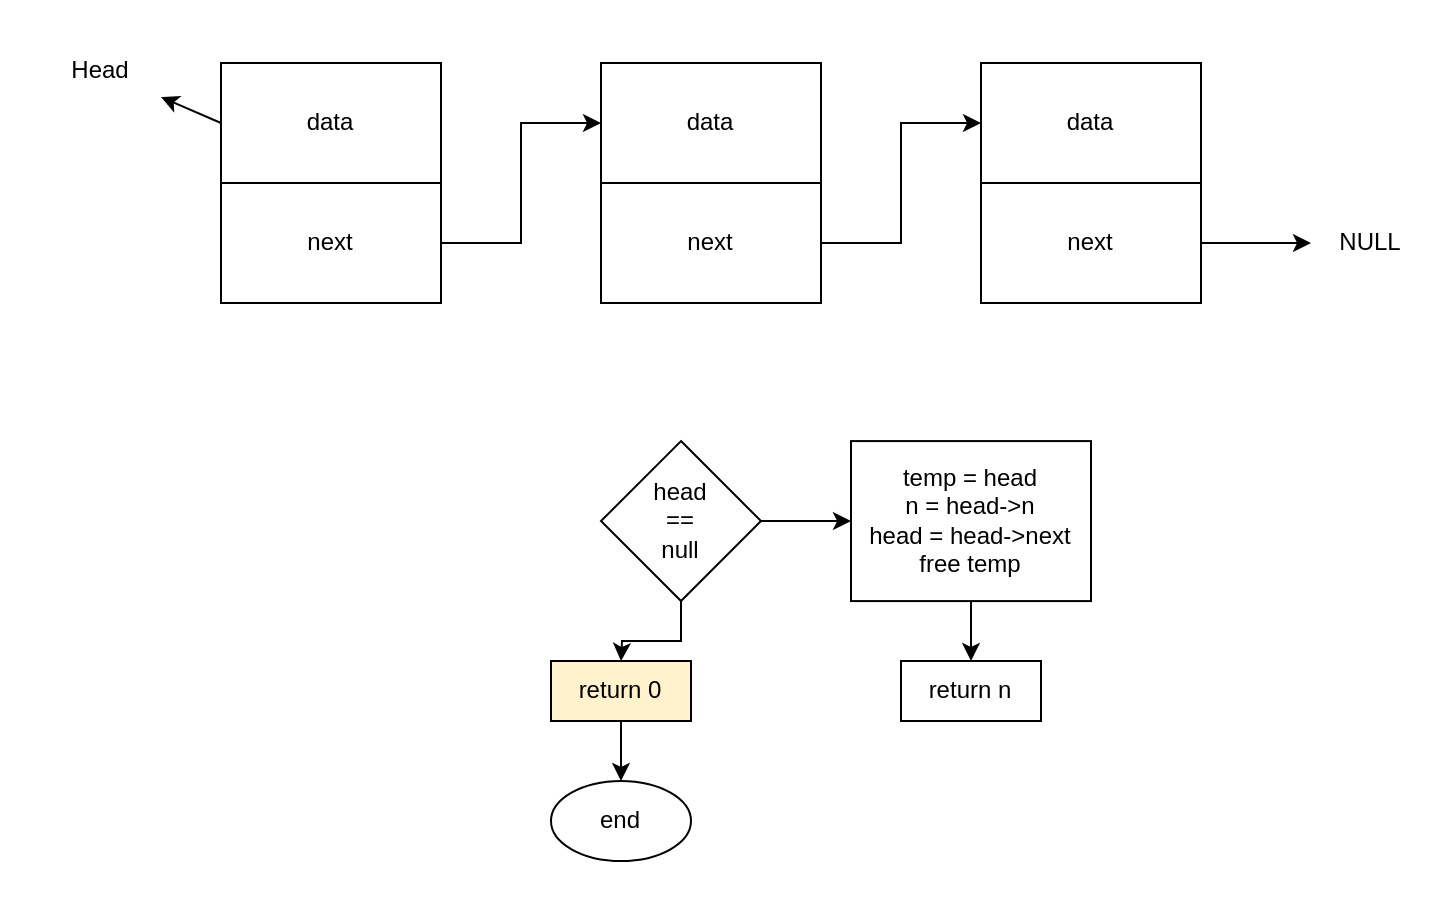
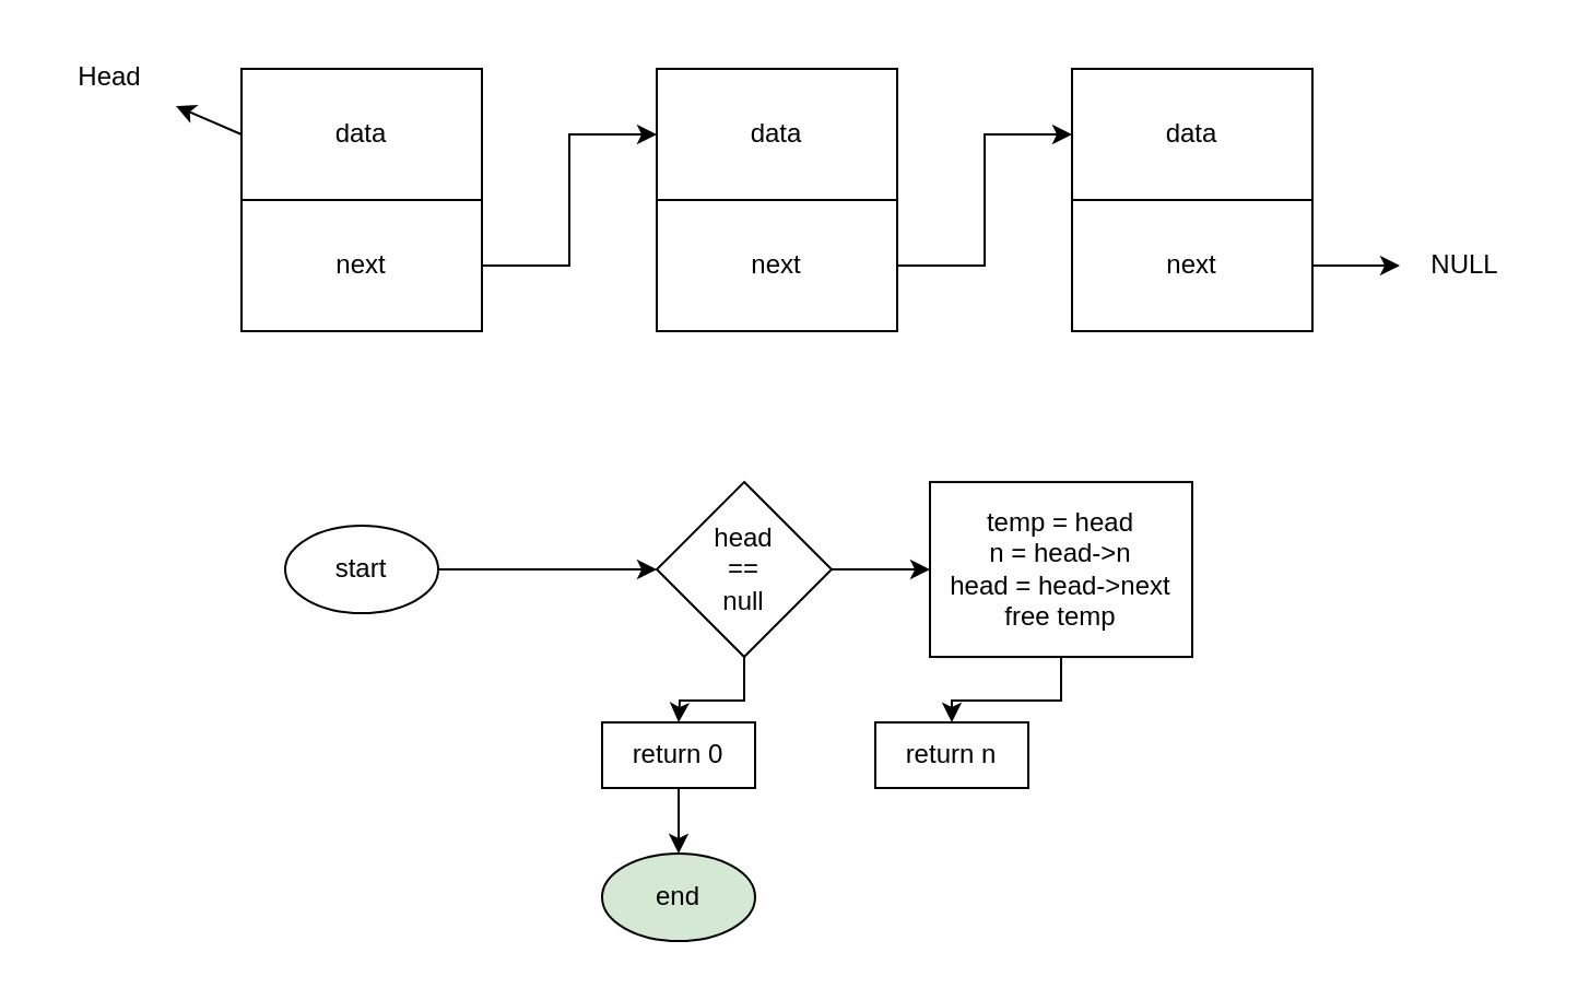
  <mxCell id="0" />
  <mxCell id="1" parent="0" />
  <mxCell id="2" style="edgeStyle=orthogonalEdgeStyle;rounded=0;orthogonalLoop=1;jettySize=auto;html=1;exitX=1;exitY=0.5;exitDx=0;exitDy=0;entryX=0;entryY=0.5;entryDx=0;entryDy=0;" edge="1" parent="1" source="3" target="7"><mxGeometry relative="1" as="geometry" /></mxCell>
  <mxCell id="3" value="next" style="rounded=0;whiteSpace=wrap;html=1;" vertex="1" parent="1"><mxGeometry x="110" y="91" width="110" height="60" as="geometry" /></mxCell>
  <mxCell id="4" value="data" style="rounded=0;whiteSpace=wrap;html=1;" vertex="1" parent="1"><mxGeometry x="110" y="31" width="110" height="60" as="geometry" /></mxCell>
  <mxCell id="5" style="edgeStyle=orthogonalEdgeStyle;rounded=0;orthogonalLoop=1;jettySize=auto;html=1;exitX=1;exitY=0.5;exitDx=0;exitDy=0;entryX=0;entryY=0.5;entryDx=0;entryDy=0;" edge="1" parent="1" source="6" target="10"><mxGeometry relative="1" as="geometry" /></mxCell>
  <mxCell id="6" value="next" style="rounded=0;whiteSpace=wrap;html=1;" vertex="1" parent="1"><mxGeometry x="300" y="91" width="110" height="60" as="geometry" /></mxCell>
  <mxCell id="7" value="data" style="rounded=0;whiteSpace=wrap;html=1;" vertex="1" parent="1"><mxGeometry x="300" y="31" width="110" height="60" as="geometry" /></mxCell>
  <mxCell id="8" style="edgeStyle=orthogonalEdgeStyle;rounded=0;orthogonalLoop=1;jettySize=auto;html=1;exitX=1;exitY=0.5;exitDx=0;exitDy=0;" edge="1" parent="1" source="9" target="11"><mxGeometry relative="1" as="geometry"><mxPoint x="670" y="121" as="targetPoint" /></mxGeometry></mxCell>
  <mxCell id="9" value="next" style="rounded=0;whiteSpace=wrap;html=1;" vertex="1" parent="1"><mxGeometry x="490" y="91" width="110" height="60" as="geometry" /></mxCell>
  <mxCell id="10" value="data" style="rounded=0;whiteSpace=wrap;html=1;" vertex="1" parent="1"><mxGeometry x="490" y="31" width="110" height="60" as="geometry" /></mxCell>
- <mxCell id="11" value="NULL" style="text;html=1;strokeColor=none;fillColor=none;align=center;verticalAlign=middle;whiteSpace=wrap;rounded=0;" vertex="1" parent="1"><mxGeometry x="655" y="106" width="60" height="30" as="geometry" /></mxCell>
+ <mxCell id="11" value="NULL" style="text;html=1;strokeColor=none;fillColor=none;align=center;verticalAlign=middle;whiteSpace=wrap;rounded=0;" vertex="1" parent="1"><mxGeometry x="640" y="106" width="60" height="30" as="geometry" /></mxCell>
  <mxCell id="12" value="" style="endArrow=classic;html=1;rounded=0;exitX=0;exitY=0.5;exitDx=0;exitDy=0;" edge="1" parent="1" source="4" target="13"><mxGeometry width="50" height="50" relative="1" as="geometry"><mxPoint x="350" y="180" as="sourcePoint" /><mxPoint x="50" y="60" as="targetPoint" /></mxGeometry></mxCell>
  <mxCell id="13" value="Head" style="text;html=1;strokeColor=none;fillColor=none;align=center;verticalAlign=middle;whiteSpace=wrap;rounded=0;" vertex="1" parent="1"><mxGeometry x="20" y="20" width="60" height="30" as="geometry" /></mxCell>
  <mxCell id="14" style="edgeStyle=orthogonalEdgeStyle;rounded=0;orthogonalLoop=1;jettySize=auto;html=1;exitX=1;exitY=0.5;exitDx=0;exitDy=0;entryX=0;entryY=0.5;entryDx=0;entryDy=0;" edge="1" parent="1" source="16" target="20"><mxGeometry relative="1" as="geometry" /></mxCell>
  <mxCell id="15" style="edgeStyle=orthogonalEdgeStyle;rounded=0;orthogonalLoop=1;jettySize=auto;html=1;exitX=0.5;exitY=1;exitDx=0;exitDy=0;" edge="1" parent="1" source="23"><mxGeometry relative="1" as="geometry"><mxPoint x="310" y="390" as="targetPoint" /></mxGeometry></mxCell>
  <mxCell id="16" value="head&lt;br&gt;==&lt;br&gt;null" style="rhombus;whiteSpace=wrap;html=1;" vertex="1" parent="1"><mxGeometry x="300" y="220.04" width="80" height="80" as="geometry" /></mxCell>
+ <mxCell id="17" style="edgeStyle=orthogonalEdgeStyle;rounded=0;orthogonalLoop=1;jettySize=auto;html=1;exitX=1;exitY=0.5;exitDx=0;exitDy=0;entryX=0;entryY=0.5;entryDx=0;entryDy=0;" edge="1" parent="1" source="18" target="16"><mxGeometry relative="1" as="geometry" /></mxCell>
+ <mxCell id="18" value="start" style="ellipse;whiteSpace=wrap;html=1;" vertex="1" parent="1"><mxGeometry x="130" y="240.04" width="70" height="40" as="geometry" /></mxCell>
  <mxCell id="19" value="" style="edgeStyle=orthogonalEdgeStyle;rounded=0;orthogonalLoop=1;jettySize=auto;html=1;" edge="1" parent="1" source="20" target="24"><mxGeometry relative="1" as="geometry" /></mxCell>
  <mxCell id="20" value="temp = head&lt;br&gt;n = head-&amp;gt;n&lt;br&gt;head = head-&amp;gt;next&lt;br&gt;free temp" style="rounded=0;whiteSpace=wrap;html=1;" vertex="1" parent="1"><mxGeometry x="425" y="220.04" width="120" height="80" as="geometry" /></mxCell>
- <mxCell id="21" value="end" style="ellipse;whiteSpace=wrap;html=1;" vertex="1" parent="1"><mxGeometry x="275" y="390" width="70" height="40" as="geometry" /></mxCell>
+ <mxCell id="21" value="end" style="ellipse;whiteSpace=wrap;html=1;fillColor=#d5e8d4;" vertex="1" parent="1"><mxGeometry x="275" y="390" width="70" height="40" as="geometry" /></mxCell>
  <mxCell id="22" value="" style="edgeStyle=orthogonalEdgeStyle;rounded=0;orthogonalLoop=1;jettySize=auto;html=1;exitX=0.5;exitY=1;exitDx=0;exitDy=0;" edge="1" parent="1" source="16"><mxGeometry relative="1" as="geometry"><mxPoint x="310" y="300" as="sourcePoint" /><mxPoint x="310" y="330" as="targetPoint" /></mxGeometry></mxCell>
- <mxCell id="23" value="return 0" style="rounded=0;whiteSpace=wrap;html=1;fillColor=#fff2cc;" vertex="1" parent="1"><mxGeometry x="275" y="330" width="70" height="30" as="geometry" /></mxCell>
- <mxCell id="24" value="return n" style="rounded=0;whiteSpace=wrap;html=1;" vertex="1" parent="1"><mxGeometry x="450" y="330" width="70" height="30" as="geometry" /></mxCell>
+ <mxCell id="23" value="return 0" style="rounded=0;whiteSpace=wrap;html=1;" vertex="1" parent="1"><mxGeometry x="275" y="330" width="70" height="30" as="geometry" /></mxCell>
+ <mxCell id="24" value="return n" style="rounded=0;whiteSpace=wrap;html=1;" vertex="1" parent="1"><mxGeometry x="400" y="330" width="70" height="30" as="geometry" /></mxCell>
